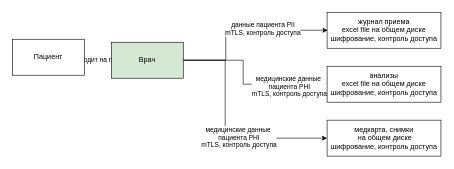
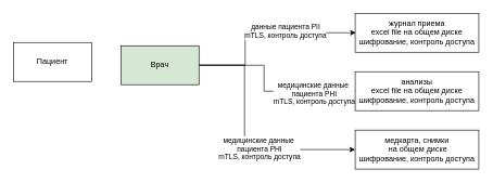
  <mxCell id="0" />
  <mxCell id="1" parent="0" />
- <mxCell id="2" style="edgeStyle=orthogonalEdgeStyle;rounded=0;orthogonalLoop=1;jettySize=auto;html=1;entryX=0;entryY=0.5;entryDx=0;entryDy=0;" parent="1" source="4" target="11" edge="1"><mxGeometry relative="1" as="geometry" /></mxCell>
- <mxCell id="3" value="Приходит на прием" style="edgeLabel;html=1;align=center;verticalAlign=middle;resizable=0;points=[];" parent="2" vertex="1" connectable="0"><mxGeometry x="0.07" relative="1" as="geometry"><mxPoint as="offset" /></mxGeometry></mxCell>
  <mxCell id="4" value="Пациент" style="rounded=0;whiteSpace=wrap;html=1;" parent="1" vertex="1"><mxGeometry x="20" y="65" width="120" height="60" as="geometry" /></mxCell>
  <mxCell id="5" style="edgeStyle=orthogonalEdgeStyle;rounded=0;orthogonalLoop=1;jettySize=auto;html=1;entryX=0;entryY=0.5;entryDx=0;entryDy=0;" parent="1" edge="1"><mxGeometry relative="1" as="geometry"><Array as="points"><mxPoint x="376" y="100" /><mxPoint x="376" y="50" /></Array><mxPoint x="306" y="100" as="sourcePoint" /><mxPoint x="546" y="50" as="targetPoint" /></mxGeometry></mxCell>
  <mxCell id="6" value="данные пациента PII&lt;div&gt;mTLS, контроль доступа&lt;/div&gt;" style="edgeLabel;html=1;align=center;verticalAlign=middle;resizable=0;points=[];" parent="5" vertex="1" connectable="0"><mxGeometry x="0.251" y="3" relative="1" as="geometry"><mxPoint as="offset" /></mxGeometry></mxCell>
  <mxCell id="7" style="edgeStyle=orthogonalEdgeStyle;rounded=0;orthogonalLoop=1;jettySize=auto;html=1;entryX=0;entryY=0.5;entryDx=0;entryDy=0;" parent="1" source="11" target="13" edge="1"><mxGeometry relative="1" as="geometry"><Array as="points"><mxPoint x="375" y="100" /><mxPoint x="375" y="230" /></Array></mxGeometry></mxCell>
  <mxCell id="8" value="медицинские данные&amp;nbsp;&lt;div&gt;пациента PHI&lt;/div&gt;&lt;div&gt;mTLS, контроль доступа&lt;/div&gt;" style="edgeLabel;html=1;align=center;verticalAlign=middle;resizable=0;points=[];" parent="7" vertex="1" connectable="0"><mxGeometry x="0.198" y="2" relative="1" as="geometry"><mxPoint as="offset" /></mxGeometry></mxCell>
  <mxCell id="9" style="edgeStyle=orthogonalEdgeStyle;rounded=0;orthogonalLoop=1;jettySize=auto;html=1;entryX=0;entryY=0.5;entryDx=0;entryDy=0;" parent="1" source="11" target="14" edge="1"><mxGeometry relative="1" as="geometry"><Array as="points"><mxPoint x="405" y="100" /><mxPoint x="405" y="140" /></Array></mxGeometry></mxCell>
  <mxCell id="10" value="медицинские данные&amp;nbsp;&lt;div&gt;пациента PHI&lt;/div&gt;&lt;div&gt;mTLS, контроль доступа&lt;/div&gt;" style="edgeLabel;html=1;align=center;verticalAlign=middle;resizable=0;points=[];" parent="9" vertex="1" connectable="0"><mxGeometry x="0.544" y="-3" relative="1" as="geometry"><mxPoint as="offset" /></mxGeometry></mxCell>
  <mxCell id="11" value="Врач" style="rounded=0;whiteSpace=wrap;html=1;fillColor=#d5e8d4;" parent="1" vertex="1"><mxGeometry x="185" y="70" width="120" height="60" as="geometry" /></mxCell>
  <mxCell id="12" value="&lt;div&gt;журнал приема&lt;/div&gt;excel file на общем диске&lt;div&gt;шифрование, контроль доступа&lt;/div&gt;" style="rounded=0;whiteSpace=wrap;html=1;" parent="1" vertex="1"><mxGeometry x="545" y="20" width="190" height="60" as="geometry" /></mxCell>
  <mxCell id="13" value="&lt;div&gt;&lt;span style=&quot;background-color: transparent; color: light-dark(rgb(0, 0, 0), rgb(255, 255, 255));&quot;&gt;медкарта,&amp;nbsp;&lt;/span&gt;&lt;span style=&quot;background-color: transparent; color: light-dark(rgb(0, 0, 0), rgb(255, 255, 255));&quot;&gt;снимки&lt;/span&gt;&lt;/div&gt;&lt;div&gt;&amp;nbsp;на общем диске&lt;/div&gt;&lt;div&gt;шифрование, контроль доступа&lt;/div&gt;" style="rounded=0;whiteSpace=wrap;html=1;" parent="1" vertex="1"><mxGeometry x="545" y="200" width="190" height="60" as="geometry" /></mxCell>
  <mxCell id="14" value="&lt;div&gt;анализы&lt;/div&gt;excel file на общем диске&lt;div&gt;шифрование, контроль доступа&lt;/div&gt;" style="rounded=0;whiteSpace=wrap;html=1;" parent="1" vertex="1"><mxGeometry x="545" y="110" width="190" height="60" as="geometry" /></mxCell>
